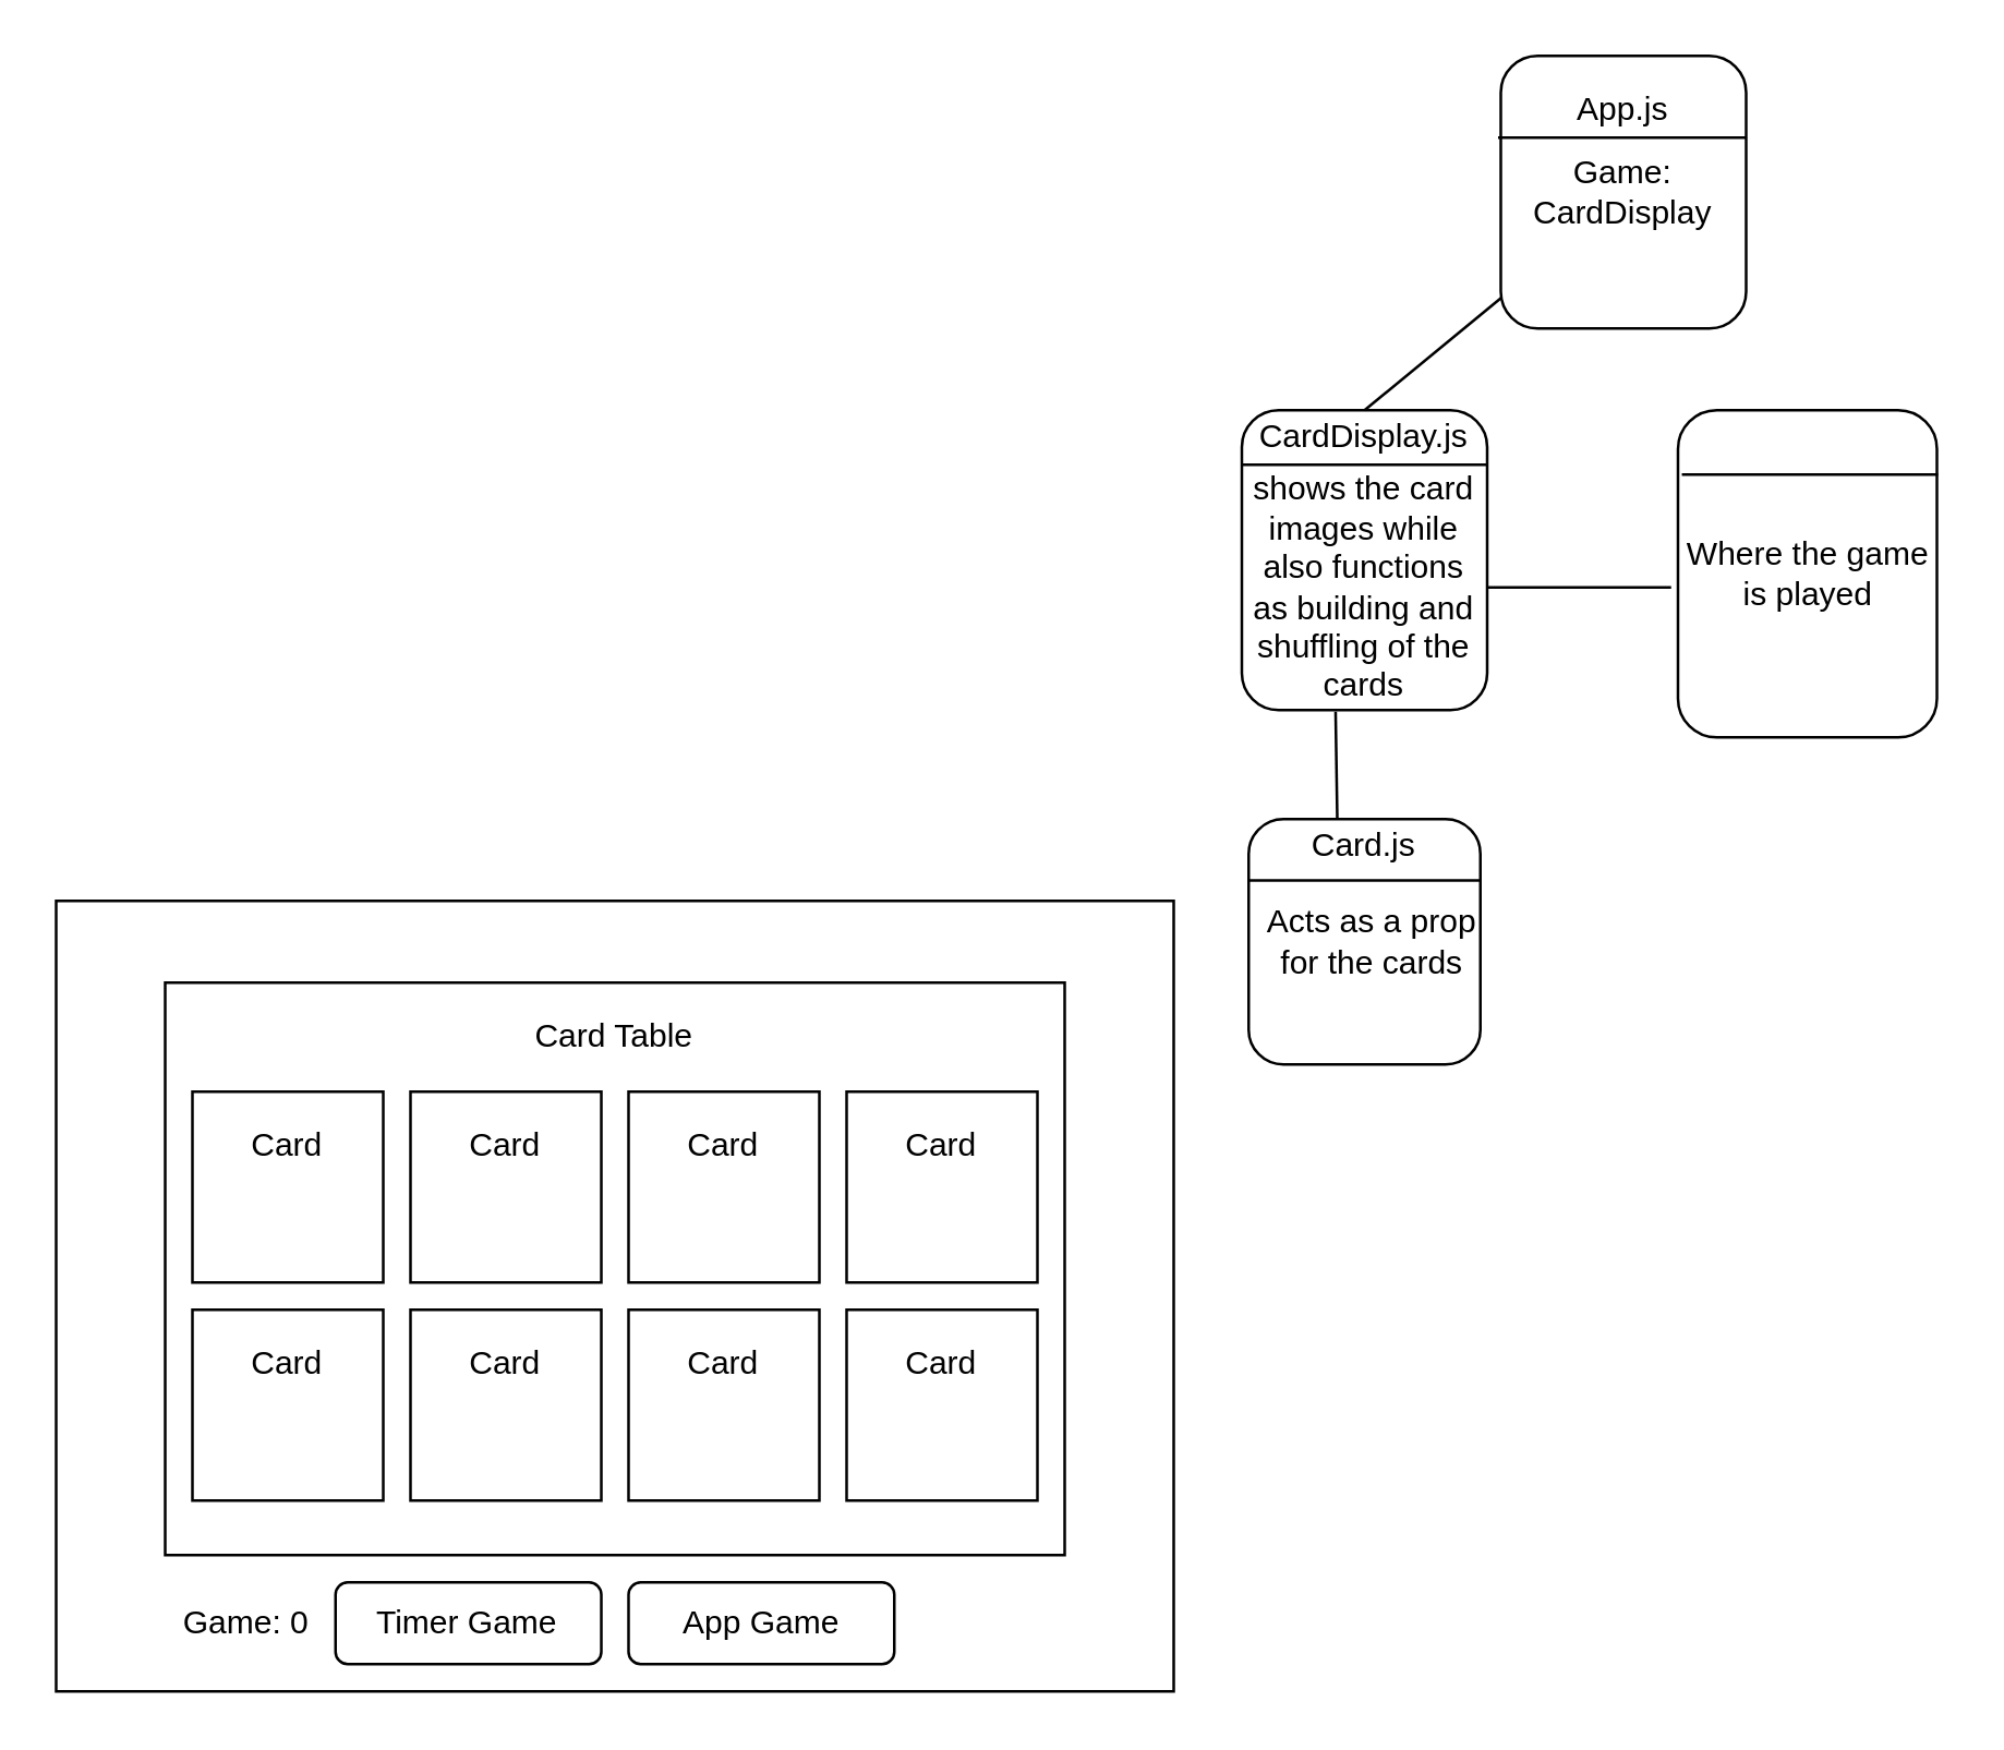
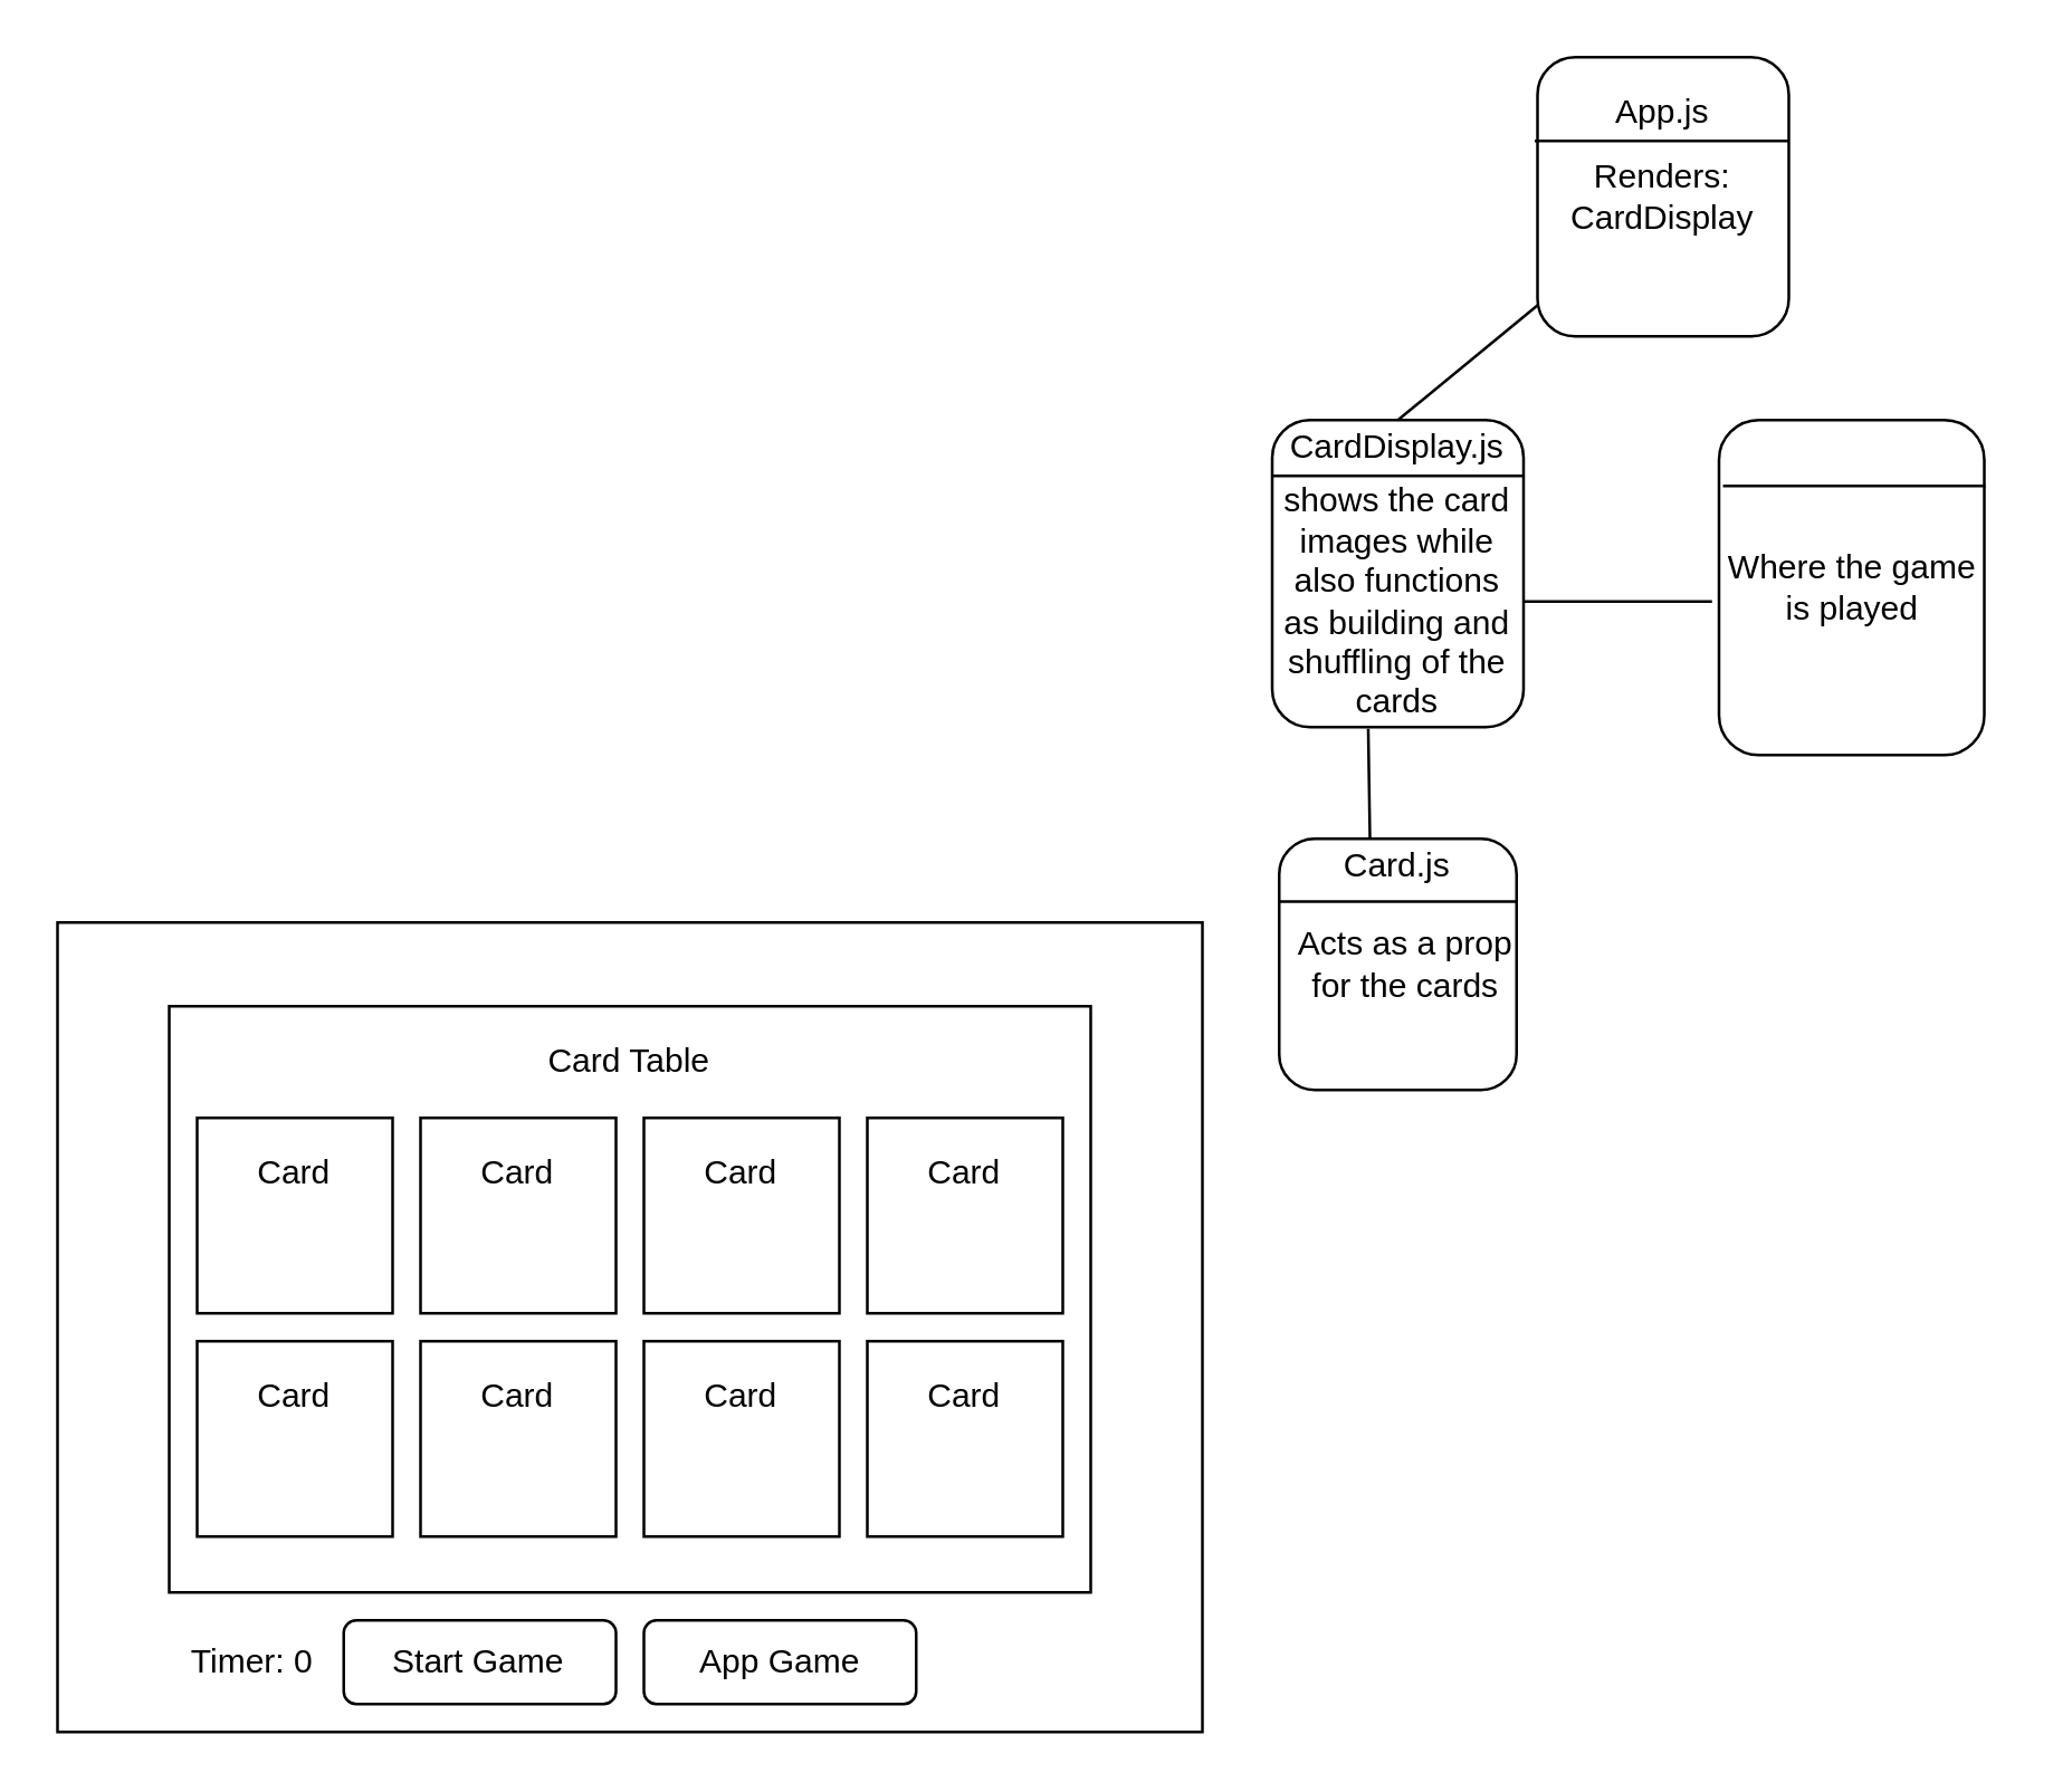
  <mxCell id="0" />
  <mxCell id="1" parent="0" />
  <mxCell id="2" value="" style="rounded=1;whiteSpace=wrap;html=1;" vertex="1" parent="1"><mxGeometry x="550" y="20" width="90" height="100" as="geometry" /></mxCell>
  <mxCell id="3" value="App.js" style="text;html=1;strokeColor=none;fillColor=none;align=center;verticalAlign=middle;whiteSpace=wrap;rounded=0;" vertex="1" parent="1"><mxGeometry x="575" y="30" width="40" height="20" as="geometry" /></mxCell>
  <mxCell id="4" value="" style="endArrow=none;html=1;" edge="1" parent="1"><mxGeometry width="50" height="50" relative="1" as="geometry"><mxPoint x="549" y="50" as="sourcePoint" /><mxPoint x="640" y="50" as="targetPoint" /></mxGeometry></mxCell>
- <mxCell id="5" value="Game:&lt;br&gt;CardDisplay" style="text;html=1;strokeColor=none;fillColor=none;align=center;verticalAlign=middle;whiteSpace=wrap;rounded=0;" vertex="1" parent="1"><mxGeometry x="545" y="60" width="100" height="20" as="geometry" /></mxCell>
+ <mxCell id="5" value="Renders:&lt;br&gt;CardDisplay" style="text;html=1;strokeColor=none;fillColor=none;align=center;verticalAlign=middle;whiteSpace=wrap;rounded=0;" vertex="1" parent="1"><mxGeometry x="545" y="60" width="100" height="20" as="geometry" /></mxCell>
  <mxCell id="6" value="" style="rounded=1;whiteSpace=wrap;html=1;" vertex="1" parent="1"><mxGeometry x="455" y="150" width="90" height="110" as="geometry" /></mxCell>
  <mxCell id="7" value="CardDisplay.js" style="text;html=1;strokeColor=none;fillColor=none;align=center;verticalAlign=middle;whiteSpace=wrap;rounded=0;" vertex="1" parent="1"><mxGeometry x="450" y="150" width="100" height="20" as="geometry" /></mxCell>
  <mxCell id="8" value="shows the card images while also functions as building and shuffling of the cards" style="text;html=1;strokeColor=none;fillColor=none;align=center;verticalAlign=middle;whiteSpace=wrap;rounded=0;" vertex="1" parent="1"><mxGeometry x="455" y="170" width="90" height="90" as="geometry" /></mxCell>
  <mxCell id="9" value="" style="endArrow=none;html=1;exitX=0;exitY=0;exitDx=0;exitDy=0;entryX=1;entryY=0;entryDx=0;entryDy=0;" edge="1" parent="1" source="8" target="8"><mxGeometry width="50" height="50" relative="1" as="geometry"><mxPoint x="480" y="210" as="sourcePoint" /><mxPoint x="530" y="160" as="targetPoint" /></mxGeometry></mxCell>
  <mxCell id="10" value="" style="rounded=1;whiteSpace=wrap;html=1;" vertex="1" parent="1"><mxGeometry x="457.5" y="300" width="85" height="90" as="geometry" /></mxCell>
  <mxCell id="11" value="Card.js" style="text;html=1;strokeColor=none;fillColor=none;align=center;verticalAlign=middle;whiteSpace=wrap;rounded=0;" vertex="1" parent="1"><mxGeometry x="480" y="300" width="40" height="20" as="geometry" /></mxCell>
  <mxCell id="12" value="" style="endArrow=none;html=1;exitX=0;exitY=0.25;exitDx=0;exitDy=0;entryX=1;entryY=0.25;entryDx=0;entryDy=0;" edge="1" parent="1" source="10" target="10"><mxGeometry width="50" height="50" relative="1" as="geometry"><mxPoint x="480" y="350" as="sourcePoint" /><mxPoint x="530" y="300" as="targetPoint" /></mxGeometry></mxCell>
  <mxCell id="13" value="Acts as a prop for the cards" style="text;html=1;strokeColor=none;fillColor=none;align=center;verticalAlign=middle;whiteSpace=wrap;rounded=0;" vertex="1" parent="1"><mxGeometry x="462.5" y="335" width="80" height="20" as="geometry" /></mxCell>
  <mxCell id="14" value="" style="rounded=1;whiteSpace=wrap;html=1;" vertex="1" parent="1"><mxGeometry x="615" y="150" width="95" height="120" as="geometry" /></mxCell>
  <mxCell id="15" value="" style="endArrow=none;html=1;exitX=0.015;exitY=0.197;exitDx=0;exitDy=0;entryX=1.004;entryY=0.197;entryDx=0;entryDy=0;exitPerimeter=0;entryPerimeter=0;" edge="1" parent="1" source="14" target="14"><mxGeometry width="50" height="50" relative="1" as="geometry"><mxPoint x="660" y="220" as="sourcePoint" /><mxPoint x="710" y="170" as="targetPoint" /></mxGeometry></mxCell>
  <mxCell id="16" value="Where the game is played" style="text;html=1;strokeColor=none;fillColor=none;align=center;verticalAlign=middle;whiteSpace=wrap;rounded=0;" vertex="1" parent="1"><mxGeometry x="612.5" y="200" width="100" height="20" as="geometry" /></mxCell>
  <mxCell id="17" value="" style="endArrow=none;html=1;entryX=0.004;entryY=0.886;entryDx=0;entryDy=0;exitX=0.5;exitY=0;exitDx=0;exitDy=0;entryPerimeter=0;" edge="1" parent="1" source="7" target="2"><mxGeometry width="50" height="50" relative="1" as="geometry"><mxPoint x="477.5" y="140" as="sourcePoint" /><mxPoint x="527.5" y="90" as="targetPoint" /></mxGeometry></mxCell>
  <mxCell id="18" value="" style="endArrow=none;html=1;exitX=1;exitY=0.5;exitDx=0;exitDy=0;entryX=0;entryY=0.75;entryDx=0;entryDy=0;" edge="1" parent="1" source="8" target="16"><mxGeometry width="50" height="50" relative="1" as="geometry"><mxPoint x="590" y="370" as="sourcePoint" /><mxPoint x="640" y="320" as="targetPoint" /></mxGeometry></mxCell>
  <mxCell id="19" value="" style="endArrow=none;html=1;exitX=0.382;exitY=1.007;exitDx=0;exitDy=0;exitPerimeter=0;entryX=0.25;entryY=0;entryDx=0;entryDy=0;" edge="1" parent="1" source="8" target="11"><mxGeometry width="50" height="50" relative="1" as="geometry"><mxPoint x="480" y="260" as="sourcePoint" /><mxPoint x="530" y="210" as="targetPoint" /></mxGeometry></mxCell>
  <mxCell id="20" value="" style="rounded=0;whiteSpace=wrap;html=1;" vertex="1" parent="1"><mxGeometry x="20" y="330" width="410" height="290" as="geometry" /></mxCell>
  <mxCell id="21" value="" style="rounded=0;whiteSpace=wrap;html=1;" vertex="1" parent="1"><mxGeometry x="60" y="360" width="330" height="210" as="geometry" /></mxCell>
  <mxCell id="22" value="" style="whiteSpace=wrap;html=1;aspect=fixed;" vertex="1" parent="1"><mxGeometry x="70" y="400" width="70" height="70" as="geometry" /></mxCell>
  <mxCell id="23" value="Card" style="text;html=1;strokeColor=none;fillColor=none;align=center;verticalAlign=middle;whiteSpace=wrap;rounded=0;" vertex="1" parent="1"><mxGeometry x="85" y="410" width="40" height="20" as="geometry" /></mxCell>
  <mxCell id="24" value="" style="whiteSpace=wrap;html=1;aspect=fixed;" vertex="1" parent="1"><mxGeometry x="150" y="400" width="70" height="70" as="geometry" /></mxCell>
  <mxCell id="25" value="Card" style="text;html=1;strokeColor=none;fillColor=none;align=center;verticalAlign=middle;whiteSpace=wrap;rounded=0;" vertex="1" parent="1"><mxGeometry x="165" y="410" width="40" height="20" as="geometry" /></mxCell>
  <mxCell id="26" value="" style="whiteSpace=wrap;html=1;aspect=fixed;" vertex="1" parent="1"><mxGeometry x="230" y="400" width="70" height="70" as="geometry" /></mxCell>
  <mxCell id="27" value="Card" style="text;html=1;strokeColor=none;fillColor=none;align=center;verticalAlign=middle;whiteSpace=wrap;rounded=0;" vertex="1" parent="1"><mxGeometry x="245" y="410" width="40" height="20" as="geometry" /></mxCell>
  <mxCell id="28" value="" style="whiteSpace=wrap;html=1;aspect=fixed;" vertex="1" parent="1"><mxGeometry x="310" y="400" width="70" height="70" as="geometry" /></mxCell>
  <mxCell id="29" value="Card" style="text;html=1;strokeColor=none;fillColor=none;align=center;verticalAlign=middle;whiteSpace=wrap;rounded=0;" vertex="1" parent="1"><mxGeometry x="325" y="410" width="40" height="20" as="geometry" /></mxCell>
  <mxCell id="30" value="" style="whiteSpace=wrap;html=1;aspect=fixed;" vertex="1" parent="1"><mxGeometry x="70" y="480" width="70" height="70" as="geometry" /></mxCell>
  <mxCell id="31" value="Card" style="text;html=1;strokeColor=none;fillColor=none;align=center;verticalAlign=middle;whiteSpace=wrap;rounded=0;" vertex="1" parent="1"><mxGeometry x="85" y="490" width="40" height="20" as="geometry" /></mxCell>
  <mxCell id="32" value="" style="whiteSpace=wrap;html=1;aspect=fixed;" vertex="1" parent="1"><mxGeometry x="150" y="480" width="70" height="70" as="geometry" /></mxCell>
  <mxCell id="33" value="Card" style="text;html=1;strokeColor=none;fillColor=none;align=center;verticalAlign=middle;whiteSpace=wrap;rounded=0;" vertex="1" parent="1"><mxGeometry x="165" y="490" width="40" height="20" as="geometry" /></mxCell>
  <mxCell id="34" value="" style="whiteSpace=wrap;html=1;aspect=fixed;" vertex="1" parent="1"><mxGeometry x="230" y="480" width="70" height="70" as="geometry" /></mxCell>
  <mxCell id="35" value="Card" style="text;html=1;strokeColor=none;fillColor=none;align=center;verticalAlign=middle;whiteSpace=wrap;rounded=0;" vertex="1" parent="1"><mxGeometry x="245" y="490" width="40" height="20" as="geometry" /></mxCell>
  <mxCell id="36" value="" style="whiteSpace=wrap;html=1;aspect=fixed;" vertex="1" parent="1"><mxGeometry x="310" y="480" width="70" height="70" as="geometry" /></mxCell>
  <mxCell id="37" value="Card" style="text;html=1;strokeColor=none;fillColor=none;align=center;verticalAlign=middle;whiteSpace=wrap;rounded=0;" vertex="1" parent="1"><mxGeometry x="325" y="490" width="40" height="20" as="geometry" /></mxCell>
  <mxCell id="38" value="Card Table" style="text;html=1;strokeColor=none;fillColor=none;align=center;verticalAlign=middle;whiteSpace=wrap;rounded=0;" vertex="1" parent="1"><mxGeometry x="185" y="370" width="80" height="20" as="geometry" /></mxCell>
  <mxCell id="39" value="" style="rounded=1;whiteSpace=wrap;html=1;" vertex="1" parent="1"><mxGeometry x="122.5" y="580" width="97.5" height="30" as="geometry" /></mxCell>
- <mxCell id="40" value="Timer Game" style="text;html=1;strokeColor=none;fillColor=none;align=center;verticalAlign=middle;whiteSpace=wrap;rounded=0;" vertex="1" parent="1"><mxGeometry x="131.25" y="585" width="80" height="20" as="geometry" /></mxCell>
- <mxCell id="41" value="Game: 0" style="text;html=1;strokeColor=none;fillColor=none;align=center;verticalAlign=middle;whiteSpace=wrap;rounded=0;" vertex="1" parent="1"><mxGeometry x="60" y="585" width="60" height="20" as="geometry" /></mxCell>
+ <mxCell id="40" value="Start Game" style="text;html=1;strokeColor=none;fillColor=none;align=center;verticalAlign=middle;whiteSpace=wrap;rounded=0;" vertex="1" parent="1"><mxGeometry x="131.25" y="585" width="80" height="20" as="geometry" /></mxCell>
+ <mxCell id="41" value="Timer: 0" style="text;html=1;strokeColor=none;fillColor=none;align=center;verticalAlign=middle;whiteSpace=wrap;rounded=0;" vertex="1" parent="1"><mxGeometry x="60" y="585" width="60" height="20" as="geometry" /></mxCell>
  <mxCell id="42" value="" style="rounded=1;whiteSpace=wrap;html=1;" vertex="1" parent="1"><mxGeometry x="230" y="580" width="97.5" height="30" as="geometry" /></mxCell>
  <mxCell id="43" value="App Game" style="text;html=1;strokeColor=none;fillColor=none;align=center;verticalAlign=middle;whiteSpace=wrap;rounded=0;" vertex="1" parent="1"><mxGeometry x="238.75" y="585" width="80" height="20" as="geometry" /></mxCell>
